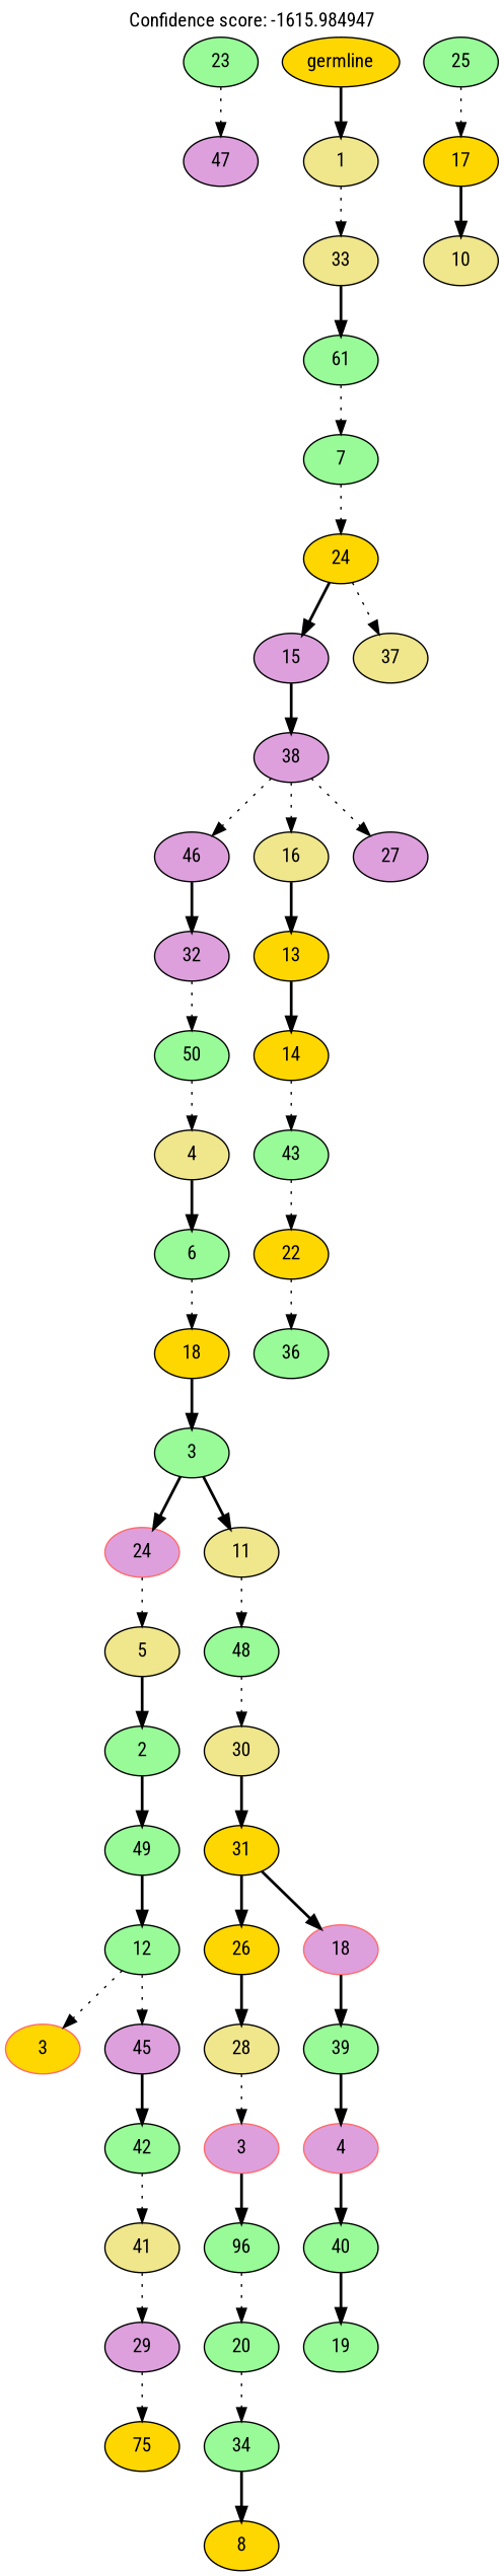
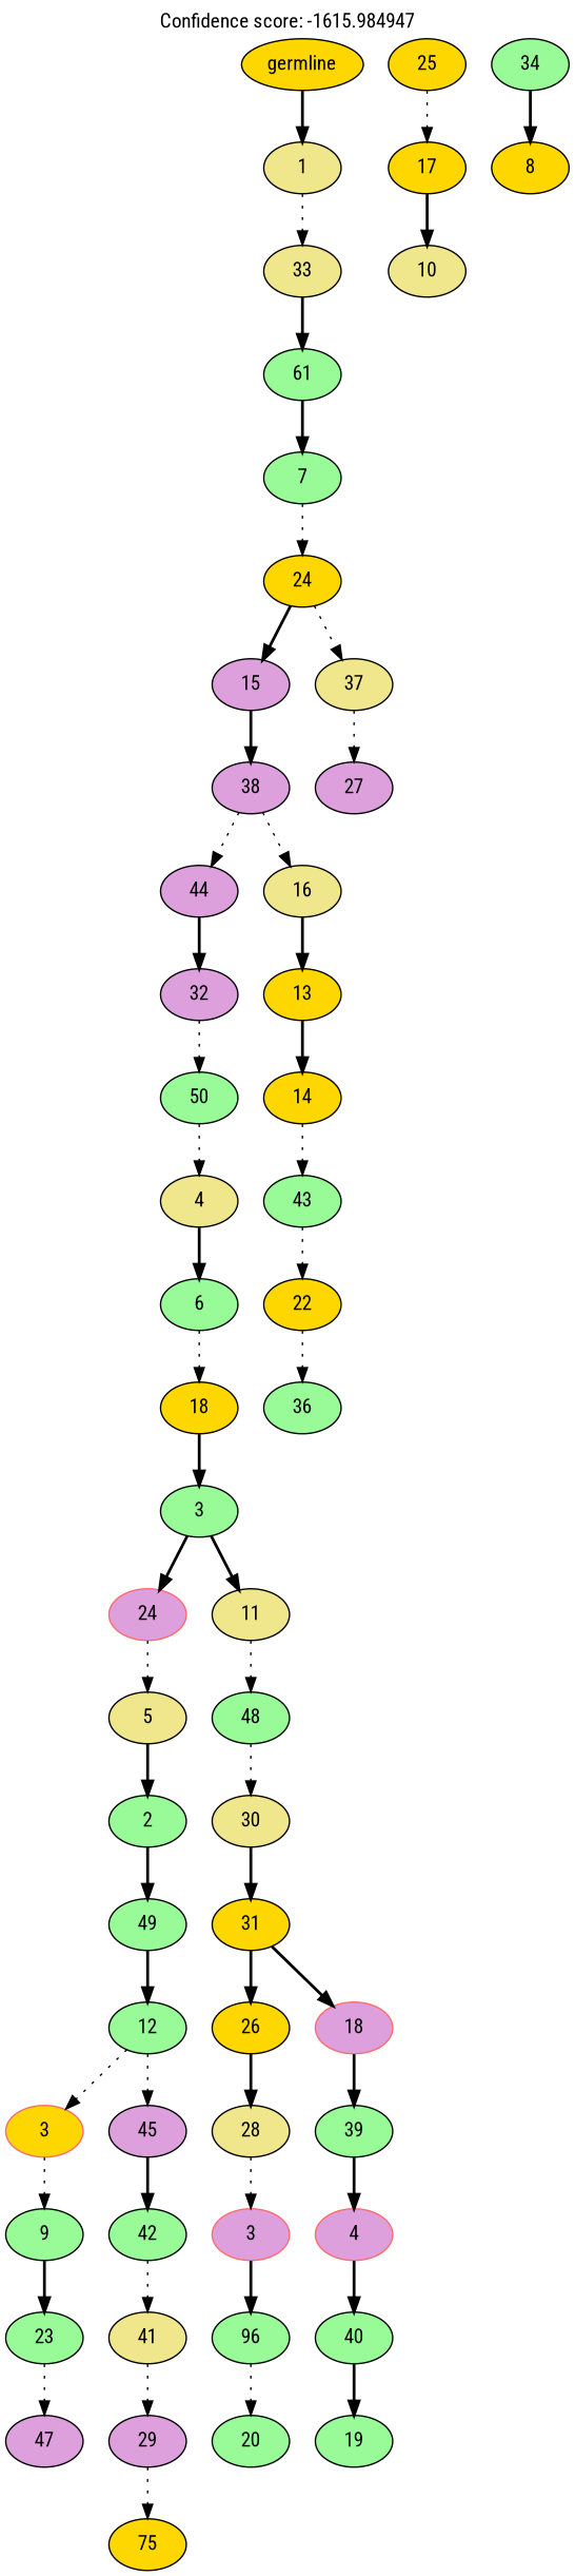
  digraph {
    fontname="Roboto Condensed"
    label="Confidence score: -1615.984947"
    labelloc=t
    node [fillcolor=palegreen fontname="Roboto Condensed" style=filled]
    edge [fontname="Roboto Condensed" style=bold]
    n1 [label=23]
    n2 [fillcolor=plum label=47]
+   n3 [label=9]
    n4 [color=indianred1 fillcolor=gold label=3]
    n5 [fillcolor=plum label=29]
    n6 [fillcolor=gold label=75]
    n7 [fillcolor=khaki label=41]
    n8 [label=42]
    n9 [fillcolor=plum label=45]
    n10 [label=12]
    n11 [label=49]
    n12 [label=2]
    n13 [fillcolor=khaki label=5]
    n14 [color=indianred1 fillcolor=plum label=24]
    n15 [fillcolor=gold label=17]
    n16 [fillcolor=khaki label=10]
-   n17 [label=25]
+   n17 [fillcolor=gold label=25]
    n18 [fillcolor=gold label=8]
    n19 [label=34]
    n20 [label=20]
    n21 [label=96]
    n22 [color=indianred1 fillcolor=plum label=3]
    n23 [fillcolor=khaki label=28]
    n24 [fillcolor=gold label=26]
    n25 [label=40]
    n26 [label=19]
    n27 [color=indianred1 fillcolor=plum label=4]
    n28 [label=39]
    n29 [color=indianred1 fillcolor=plum label=18]
    n30 [fillcolor=gold label=31]
    n31 [fillcolor=khaki label=30]
    n32 [label=48]
    n33 [fillcolor=khaki label=11]
    n34 [label=3]
    n35 [fillcolor=gold label=18]
    n36 [label=6]
    n37 [fillcolor=khaki label=4]
    n38 [label=50]
    n39 [fillcolor=plum label=32]
-   n40 [fillcolor=plum label=46]
+   n40 [fillcolor=plum label=44]
    n41 [fillcolor=plum label=38]
    n42 [fillcolor=khaki label=16]
    n43 [fillcolor=plum label=15]
    n44 [fillcolor=gold label=22]
    n45 [label=36]
    n46 [label=43]
    n47 [fillcolor=gold label=14]
    n48 [fillcolor=gold label=13]
    n49 [fillcolor=plum label=27]
    n50 [fillcolor=khaki label=37]
    n51 [fillcolor=gold label=24]
    n52 [label=7]
    n53 [label=61]
    n54 [fillcolor=khaki label=33]
    n55 [fillcolor=khaki label=1]
    n56 [fillcolor=gold label=germline]
    n1 -> n2 [style=dotted]
+   n3 -> n1
+   n4 -> n3 [style=dotted]
    n5 -> n6 [style=dotted]
    n7 -> n5 [style=dotted]
    n8 -> n7 [style=dotted]
    n9 -> n8
    n10 -> n4 [style=dotted]
    n10 -> n9 [style=dotted]
    n11 -> n10
    n12 -> n11
    n13 -> n12
    n14 -> n13 [style=dotted]
    n15 -> n16
    n17 -> n15 [style=dotted]
    n19 -> n18
-   n20 -> n19 [style=dotted]
    n21 -> n20 [style=dotted]
    n22 -> n21
    n23 -> n22 [style=dotted]
    n24 -> n23
    n25 -> n26
    n27 -> n25
    n28 -> n27
    n29 -> n28
    n30 -> n24
    n30 -> n29
    n31 -> n30
    n32 -> n31 [style=dotted]
    n33 -> n32 [style=dotted]
    n34 -> n14
    n34 -> n33
    n35 -> n34
    n36 -> n35 [style=dotted]
    n37 -> n36
    n38 -> n37 [style=dotted]
    n39 -> n38 [style=dotted]
    n40 -> n39
    n41 -> n40 [style=dotted]
    n41 -> n42 [style=dotted]
    n42 -> n48
    n43 -> n41
    n44 -> n45 [style=dotted]
    n46 -> n44 [style=dotted]
    n47 -> n46 [style=dotted]
    n48 -> n47
-   n41 -> n49 [style=dotted]
+   n50 -> n49 [style=dotted]
    n51 -> n43
    n51 -> n50 [style=dotted]
    n52 -> n51 [style=dotted]
-   n53 -> n52 [style=dotted]
+   n53 -> n52
    n54 -> n53
    n55 -> n54 [style=dotted]
    n56 -> n55
  }
